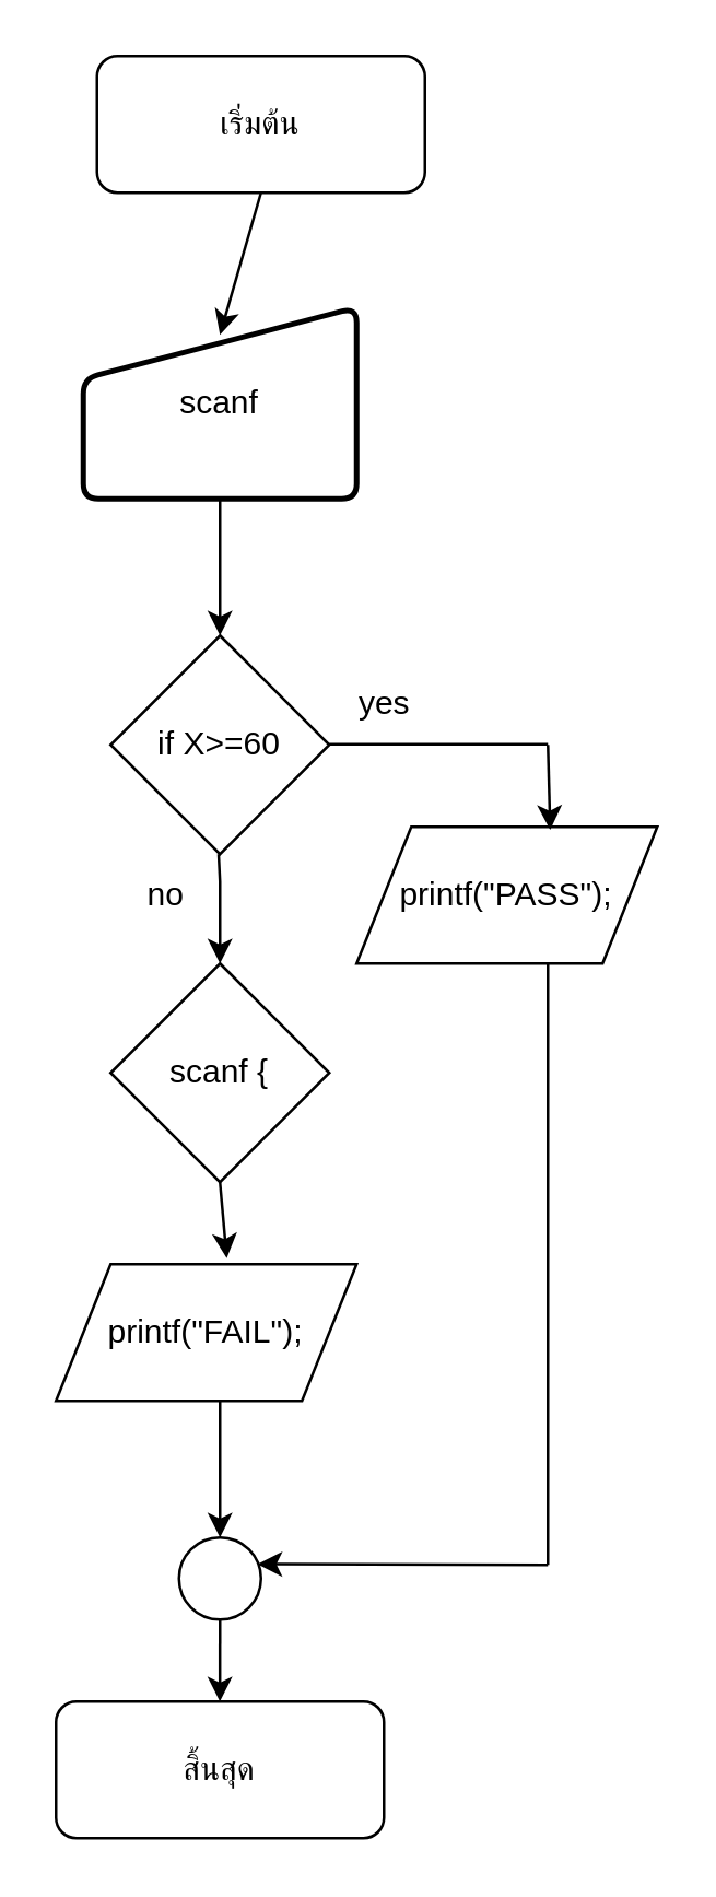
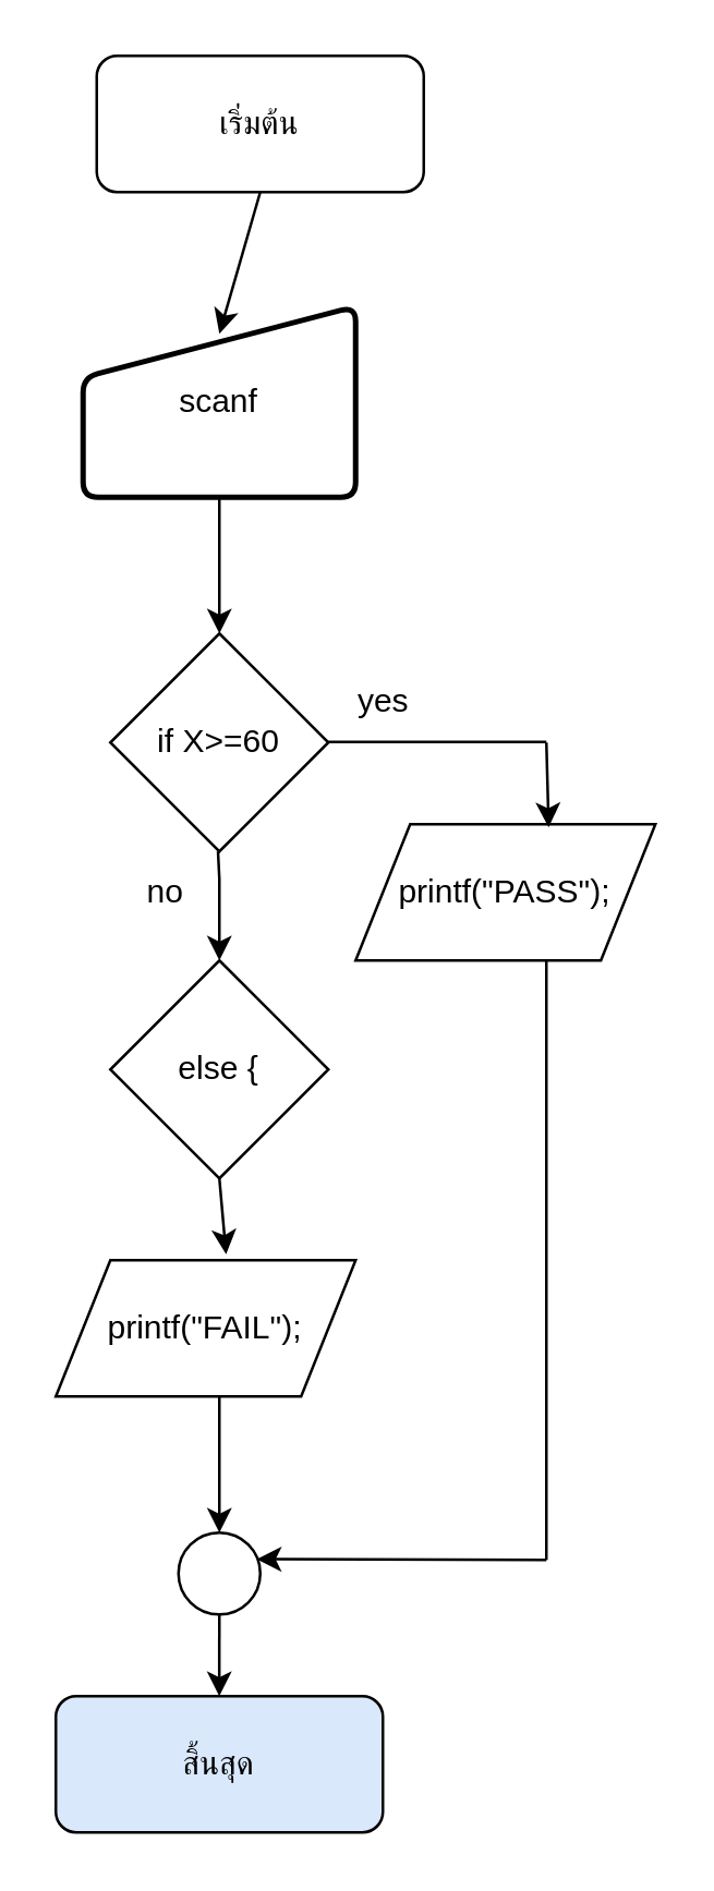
  <mxCell id="0" />
  <mxCell id="1" parent="0" />
  <mxCell id="2" value="เริ่มต้น" style="rounded=1;whiteSpace=wrap;html=1;" vertex="1" parent="1"><mxGeometry x="35" y="20" width="120" height="50" as="geometry" /></mxCell>
  <mxCell id="3" value="if X&amp;gt;=60" style="rhombus;whiteSpace=wrap;html=1;" vertex="1" parent="1"><mxGeometry x="40" y="232" width="80" height="80" as="geometry" /></mxCell>
  <mxCell id="4" value="" style="ellipse;whiteSpace=wrap;html=1;aspect=fixed;" vertex="1" parent="1"><mxGeometry x="65" y="562" width="30" height="30" as="geometry" /></mxCell>
  <mxCell id="5" value="" style="endArrow=classic;html=1;rounded=0;entryX=0.5;entryY=0;entryDx=0;entryDy=0;exitX=0.5;exitY=1;exitDx=0;exitDy=0;" edge="1" parent="1" source="2"><mxGeometry width="50" height="50" relative="1" as="geometry"><mxPoint x="71" y="70" as="sourcePoint" /><mxPoint x="80" y="122" as="targetPoint" /></mxGeometry></mxCell>
  <mxCell id="6" value="" style="endArrow=classic;html=1;rounded=0;exitX=0.5;exitY=1;exitDx=0;exitDy=0;" edge="1" parent="1"><mxGeometry width="50" height="50" relative="1" as="geometry"><mxPoint x="79.76" y="182" as="sourcePoint" /><mxPoint x="80" y="182" as="targetPoint" /></mxGeometry></mxCell>
  <mxCell id="7" value="" style="endArrow=classic;html=1;rounded=0;entryX=0.5;entryY=0;entryDx=0;entryDy=0;" edge="1" parent="1" target="3"><mxGeometry width="50" height="50" relative="1" as="geometry"><mxPoint x="80" y="182" as="sourcePoint" /><mxPoint x="130" y="132" as="targetPoint" /></mxGeometry></mxCell>
  <mxCell id="8" value="printf(&quot;PASS&quot;);" style="shape=parallelogram;perimeter=parallelogramPerimeter;whiteSpace=wrap;html=1;fixedSize=1;" vertex="1" parent="1"><mxGeometry x="130" y="302" width="110" height="50" as="geometry" /></mxCell>
  <mxCell id="9" value="" style="endArrow=none;html=1;rounded=0;" edge="1" parent="1"><mxGeometry width="50" height="50" relative="1" as="geometry"><mxPoint x="120" y="271.76" as="sourcePoint" /><mxPoint x="200" y="271.76" as="targetPoint" /></mxGeometry></mxCell>
  <mxCell id="10" value="" style="endArrow=classic;html=1;rounded=0;entryX=0.644;entryY=0.023;entryDx=0;entryDy=0;entryPerimeter=0;" edge="1" parent="1" target="8"><mxGeometry width="50" height="50" relative="1" as="geometry"><mxPoint x="200" y="272" as="sourcePoint" /><mxPoint x="250" y="222" as="targetPoint" /></mxGeometry></mxCell>
  <mxCell id="11" value="printf(&quot;FAIL&quot;);" style="shape=parallelogram;perimeter=parallelogramPerimeter;whiteSpace=wrap;html=1;fixedSize=1;" vertex="1" parent="1"><mxGeometry x="20" y="462" width="110" height="50" as="geometry" /></mxCell>
  <mxCell id="12" value="" style="endArrow=classic;html=1;rounded=0;entryX=0.5;entryY=0;entryDx=0;entryDy=0;" edge="1" parent="1" target="14"><mxGeometry width="50" height="50" relative="1" as="geometry"><mxPoint x="79.5" y="312" as="sourcePoint" /><mxPoint x="80.5" y="343" as="targetPoint" /><Array as="points"><mxPoint x="80" y="322" /></Array></mxGeometry></mxCell>
  <mxCell id="13" value="yes" style="text;html=1;align=center;verticalAlign=middle;resizable=0;points=[];autosize=1;strokeColor=none;fillColor=none;" vertex="1" parent="1"><mxGeometry x="120" y="242" width="40" height="30" as="geometry" /></mxCell>
- <mxCell id="14" value="scanf {" style="rhombus;whiteSpace=wrap;html=1;" vertex="1" parent="1"><mxGeometry x="40" y="352" width="80" height="80" as="geometry" /></mxCell>
+ <mxCell id="14" value="else {" style="rhombus;whiteSpace=wrap;html=1;" vertex="1" parent="1"><mxGeometry x="40" y="352" width="80" height="80" as="geometry" /></mxCell>
  <mxCell id="15" value="" style="endArrow=classic;html=1;rounded=0;entryX=0.568;entryY=-0.044;entryDx=0;entryDy=0;entryPerimeter=0;" edge="1" parent="1" target="11"><mxGeometry width="50" height="50" relative="1" as="geometry"><mxPoint x="80" y="432" as="sourcePoint" /><mxPoint x="130" y="382" as="targetPoint" /><Array as="points" /></mxGeometry></mxCell>
  <mxCell id="16" value="" style="endArrow=classic;html=1;rounded=0;entryX=0.5;entryY=0;entryDx=0;entryDy=0;" edge="1" parent="1" target="4"><mxGeometry width="50" height="50" relative="1" as="geometry"><mxPoint x="80" y="512" as="sourcePoint" /><mxPoint x="130" y="462" as="targetPoint" /></mxGeometry></mxCell>
  <mxCell id="17" value="" style="endArrow=classic;html=1;rounded=0;entryX=0.444;entryY=0;entryDx=0;entryDy=0;entryPerimeter=0;" edge="1" parent="1"><mxGeometry width="50" height="50" relative="1" as="geometry"><mxPoint x="80" y="592" as="sourcePoint" /><mxPoint x="79.96" y="622" as="targetPoint" /></mxGeometry></mxCell>
  <mxCell id="18" value="no" style="text;html=1;align=center;verticalAlign=middle;resizable=0;points=[];autosize=1;strokeColor=none;fillColor=none;" vertex="1" parent="1"><mxGeometry x="40" y="312" width="40" height="30" as="geometry" /></mxCell>
  <mxCell id="19" value="" style="endArrow=none;html=1;rounded=0;" edge="1" parent="1"><mxGeometry width="50" height="50" relative="1" as="geometry"><mxPoint x="200" y="572" as="sourcePoint" /><mxPoint x="200" y="352" as="targetPoint" /></mxGeometry></mxCell>
  <mxCell id="20" value="" style="endArrow=classic;html=1;rounded=0;entryX=0.956;entryY=0.324;entryDx=0;entryDy=0;entryPerimeter=0;" edge="1" parent="1" target="4"><mxGeometry width="50" height="50" relative="1" as="geometry"><mxPoint x="200" y="572" as="sourcePoint" /><mxPoint x="130" y="572" as="targetPoint" /></mxGeometry></mxCell>
- <mxCell id="21" value="สิ้นสุด" style="rounded=1;whiteSpace=wrap;html=1;" vertex="1" parent="1"><mxGeometry x="20" y="622" width="120" height="50" as="geometry" /></mxCell>
+ <mxCell id="21" value="สิ้นสุด" style="rounded=1;whiteSpace=wrap;html=1;fillColor=#dae8fc;" vertex="1" parent="1"><mxGeometry x="20" y="622" width="120" height="50" as="geometry" /></mxCell>
  <mxCell id="22" value="scanf" style="html=1;strokeWidth=2;shape=manualInput;whiteSpace=wrap;rounded=1;size=26;arcSize=11;" vertex="1" parent="1"><mxGeometry x="30" y="112" width="100" height="70" as="geometry" /></mxCell>
